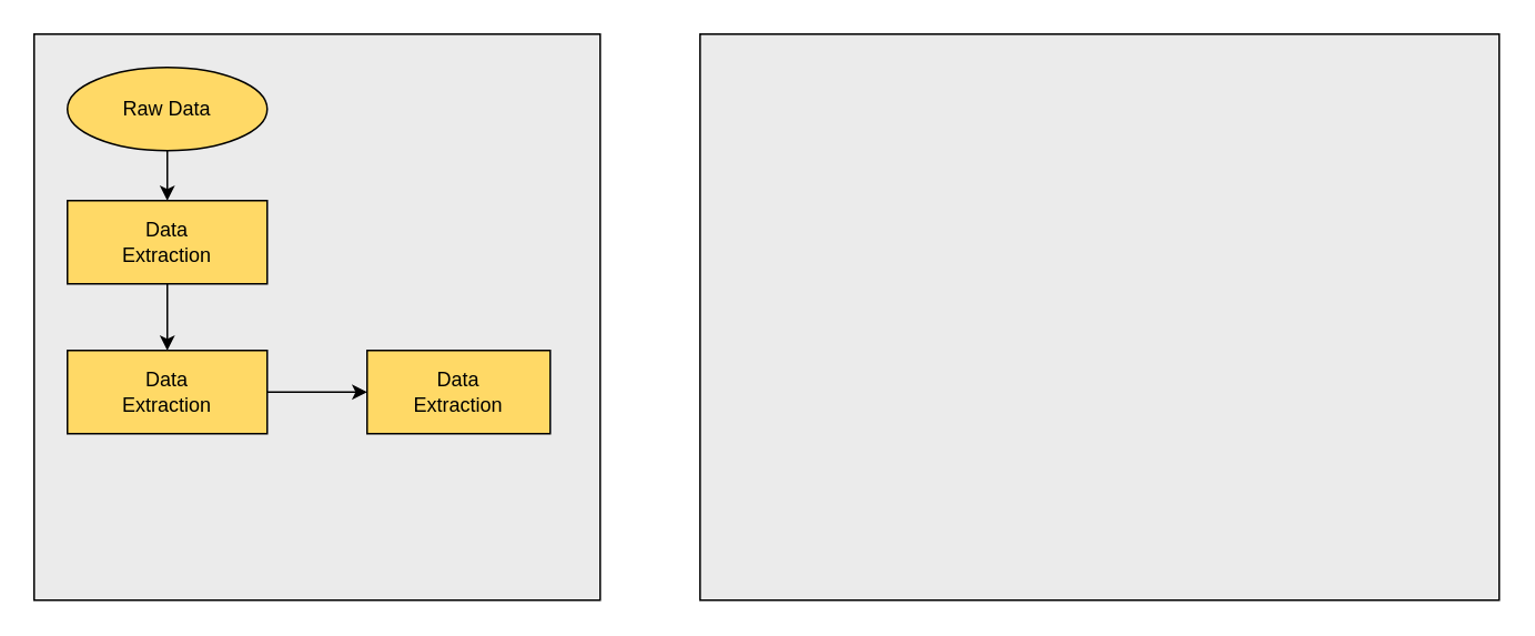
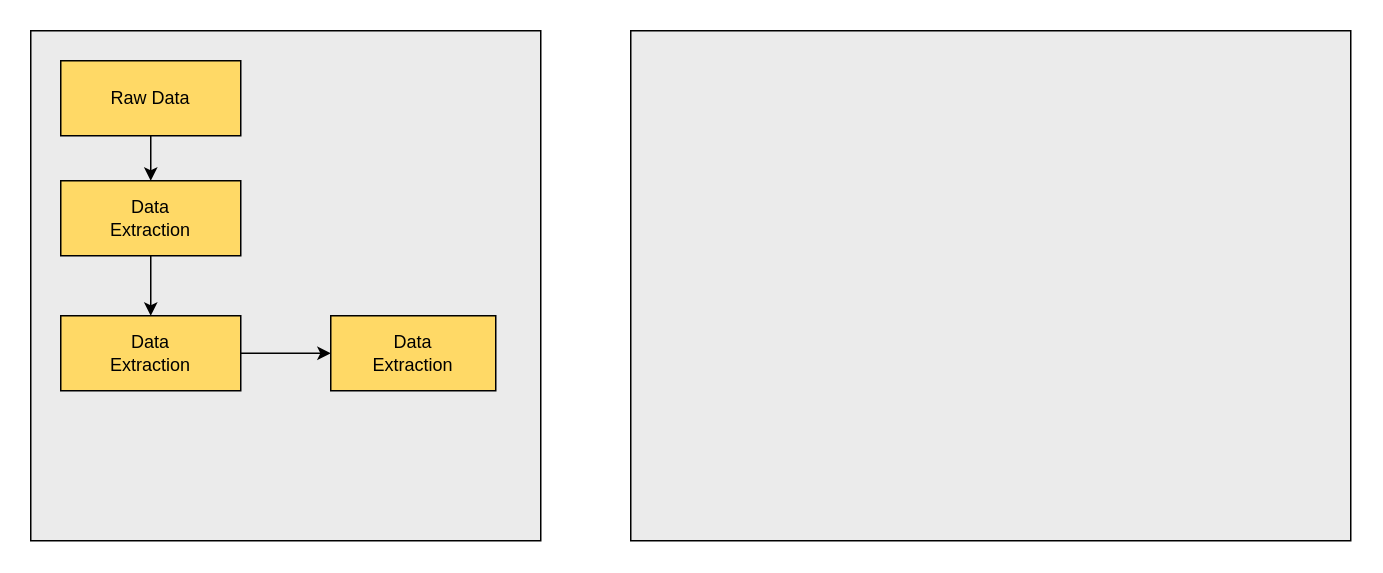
  <mxCell id="0" />
  <mxCell id="1" parent="0" />
  <mxCell id="2" value="" style="whiteSpace=wrap;html=1;aspect=fixed;fillColor=#EBEBEB;" vertex="1" parent="1"><mxGeometry y="20" width="340" height="340" as="geometry" x="20" /></mxCell>
  <mxCell id="3" value="" style="edgeStyle=orthogonalEdgeStyle;rounded=0;orthogonalLoop=1;jettySize=auto;html=1;" edge="1" parent="1" source="4" target="6"><mxGeometry relative="1" as="geometry" /></mxCell>
- <mxCell id="4" value="Raw Data" style="ellipse;whiteSpace=wrap;html=1;fillColor=#FFD966;" vertex="1" parent="1"><mxGeometry x="40" y="40" width="120" height="50" as="geometry" /></mxCell>
+ <mxCell id="4" value="Raw Data" style="rounded=0;whiteSpace=wrap;html=1;fillColor=#FFD966;" vertex="1" parent="1"><mxGeometry x="40" y="40" width="120" height="50" as="geometry" /></mxCell>
  <mxCell id="5" value="" style="edgeStyle=orthogonalEdgeStyle;rounded=0;orthogonalLoop=1;jettySize=auto;html=1;" edge="1" parent="1" source="6" target="8"><mxGeometry relative="1" as="geometry" /></mxCell>
  <mxCell id="6" value="Data &lt;br&gt;Extraction" style="rounded=0;whiteSpace=wrap;html=1;fillColor=#FFD966;" vertex="1" parent="1"><mxGeometry x="40" y="120" width="120" height="50" as="geometry" /></mxCell>
  <mxCell id="7" value="" style="edgeStyle=orthogonalEdgeStyle;rounded=0;orthogonalLoop=1;jettySize=auto;html=1;" edge="1" parent="1" source="8" target="9"><mxGeometry relative="1" as="geometry" /></mxCell>
  <mxCell id="8" value="Data &lt;br&gt;Extraction" style="rounded=0;whiteSpace=wrap;html=1;fillColor=#FFD966;" vertex="1" parent="1"><mxGeometry x="40" y="210" width="120" height="50" as="geometry" /></mxCell>
  <mxCell id="9" value="Data &lt;br&gt;Extraction" style="rounded=0;whiteSpace=wrap;html=1;fillColor=#FFD966;" vertex="1" parent="1"><mxGeometry x="220" y="210" width="110" height="50" as="geometry" /></mxCell>
  <mxCell id="10" value="" style="rounded=0;whiteSpace=wrap;html=1;fillColor=#EBEBEB;" vertex="1" parent="1"><mxGeometry x="420" y="20" width="480" height="340" as="geometry" /></mxCell>
